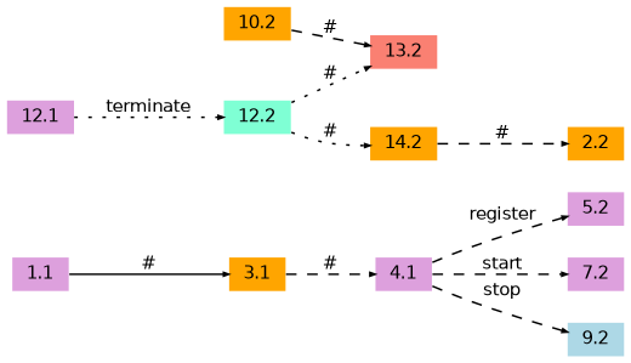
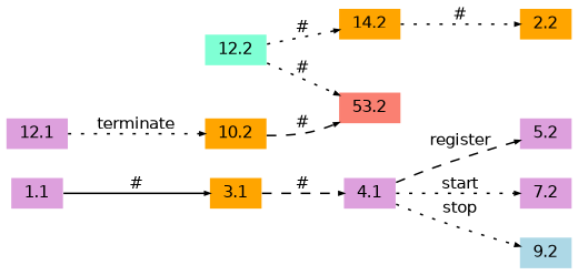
  digraph {
    rankdir=LR
    node [fillcolor=plum fontname=Helvetica fontsize=10 shape=plaintext style=filled]
    edge [arrowsize=0.3 fontname=Helvetica fontsize=10 style=dotted]
    1.1 [height=.2 width=.3]
    3.1 [fillcolor=orange height=.2 width=.3]
    4.1 [height=.2 width=.3]
    5.2 [height=.2 width=.3]
    7.2 [height=.2 width=.3]
    9.2 [fillcolor=lightblue height=.2 width=.3]
    10.2 [fillcolor=orange height=.2 width=.3]
-   13.2 [fillcolor=salmon height=.2 width=.3]
+   13.2 [fillcolor=salmon height=.2 width=.3 label=53.2]
    12.2 [fillcolor=aquamarine height=.2 width=.3]
    14.2 [fillcolor=orange height=.2 width=.3]
    12.1 [height=.2 width=.3]
    2.2 [fillcolor=orange height=.2 width=.3]
    1.1 -> 3.1 [label="#" style=solid]
    3.1 -> 4.1 [label="#" style=dashed]
    4.1 -> 5.2 [label=register style=dashed]
-   4.1 -> 7.2 [label=start style=dashed]
-   4.1 -> 9.2 [label=stop style=dashed]
+   4.1 -> 7.2 [label=start]
+   4.1 -> 9.2 [label=stop]
    10.2 -> 13.2 [label="#" style=dashed]
    12.2 -> 13.2 [label="#"]
    12.2 -> 14.2 [label="#"]
-   14.2 -> 2.2 [label="#" style=dashed]
-   12.1 -> 12.2 [label=terminate]
+   14.2 -> 2.2 [label="#"]
+   12.1 -> 10.2 [label=terminate]
  }
